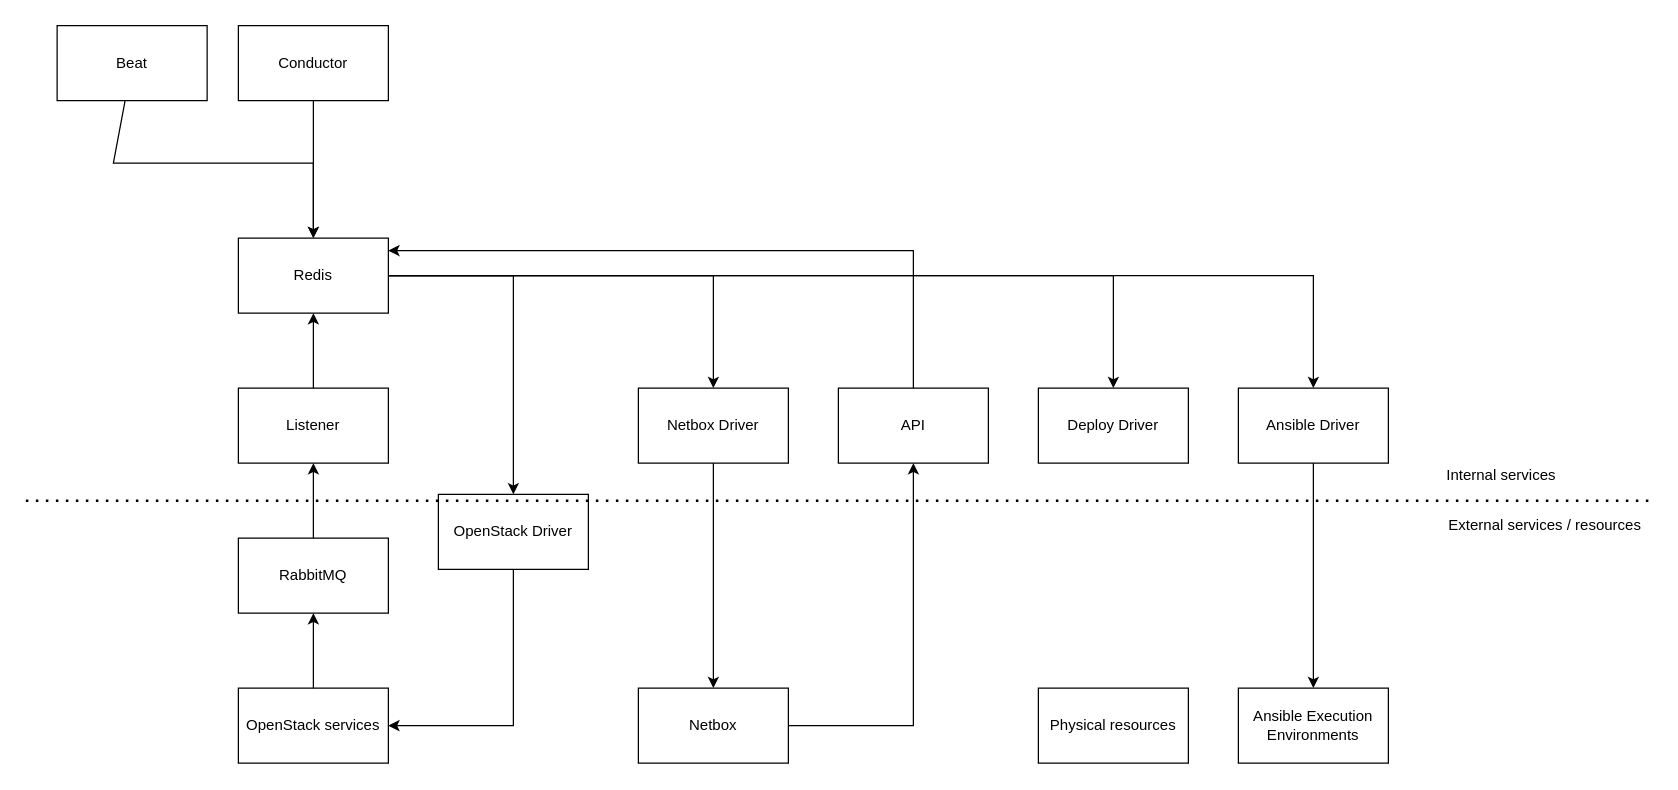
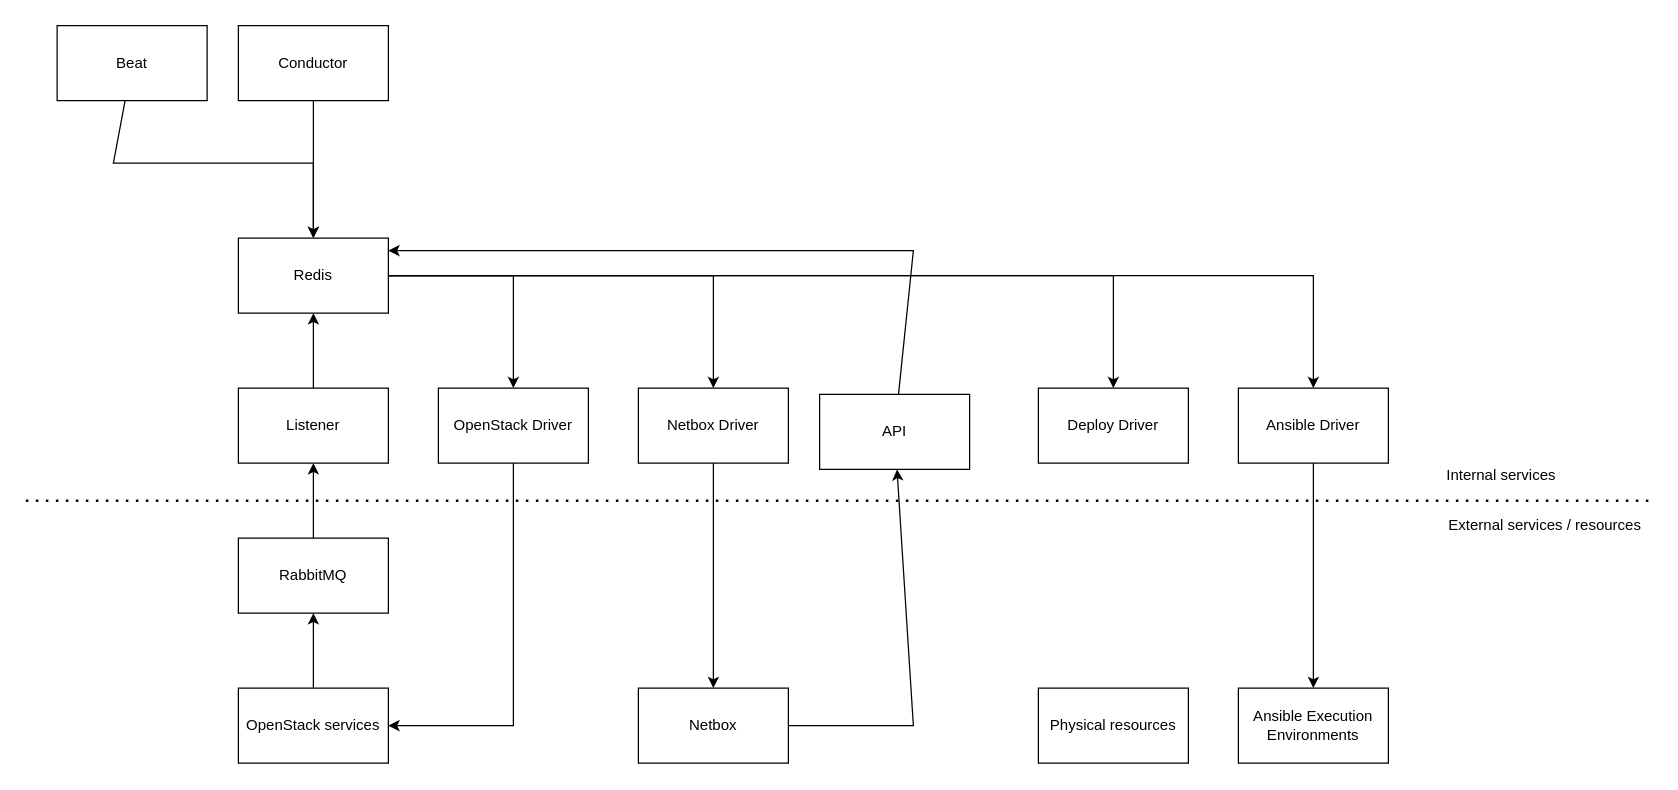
  <mxCell id="0" />
  <mxCell id="1" parent="0" />
  <mxCell id="2" value="Redis" style="rounded=0;whiteSpace=wrap;html=1;" vertex="1" parent="1"><mxGeometry x="190" y="190" width="120" height="60" as="geometry" /></mxCell>
- <mxCell id="3" value="API" style="rounded=0;whiteSpace=wrap;html=1;" vertex="1" parent="1"><mxGeometry x="670" y="310" width="120" height="60" as="geometry" /></mxCell>
+ <mxCell id="3" value="API" style="rounded=0;whiteSpace=wrap;html=1;" vertex="1" parent="1"><mxGeometry x="655" y="315" width="120" height="60" as="geometry" /></mxCell>
  <mxCell id="4" value="Conductor" style="rounded=0;whiteSpace=wrap;html=1;" vertex="1" parent="1"><mxGeometry x="190" y="20" width="120" height="60" as="geometry" /></mxCell>
  <mxCell id="5" value="Netbox Driver" style="rounded=0;whiteSpace=wrap;html=1;" vertex="1" parent="1"><mxGeometry x="510" y="310" width="120" height="60" as="geometry" /></mxCell>
- <mxCell id="6" value="OpenStack Driver" style="rounded=0;whiteSpace=wrap;html=1;" vertex="1" parent="1"><mxGeometry x="350" y="395" width="120" height="60" as="geometry" /></mxCell>
+ <mxCell id="6" value="OpenStack Driver" style="rounded=0;whiteSpace=wrap;html=1;" vertex="1" parent="1"><mxGeometry x="350" y="310" width="120" height="60" as="geometry" /></mxCell>
  <mxCell id="7" value="Deploy Driver" style="rounded=0;whiteSpace=wrap;html=1;" vertex="1" parent="1"><mxGeometry x="830" y="310" width="120" height="60" as="geometry" /></mxCell>
  <mxCell id="8" value="RabbitMQ" style="rounded=0;whiteSpace=wrap;html=1;" vertex="1" parent="1"><mxGeometry x="190" y="430" width="120" height="60" as="geometry" /></mxCell>
  <mxCell id="9" value="OpenStack services" style="rounded=0;whiteSpace=wrap;html=1;" vertex="1" parent="1"><mxGeometry x="190" y="550" width="120" height="60" as="geometry" /></mxCell>
  <mxCell id="10" value="" style="endArrow=classic;html=1;rounded=0;" edge="1" parent="1" source="9" target="8"><mxGeometry width="50" height="50" relative="1" as="geometry"><mxPoint x="170" y="400" as="sourcePoint" /><mxPoint x="220" y="350" as="targetPoint" /></mxGeometry></mxCell>
  <mxCell id="11" value="Listener" style="rounded=0;whiteSpace=wrap;html=1;" vertex="1" parent="1"><mxGeometry x="190" y="310" width="120" height="60" as="geometry" /></mxCell>
  <mxCell id="12" value="" style="endArrow=classic;html=1;rounded=0;" edge="1" parent="1" source="8" target="11"><mxGeometry width="50" height="50" relative="1" as="geometry"><mxPoint x="170" y="140" as="sourcePoint" /><mxPoint x="220" y="90" as="targetPoint" /></mxGeometry></mxCell>
  <mxCell id="13" value="" style="endArrow=classic;html=1;rounded=0;" edge="1" parent="1" source="11" target="2"><mxGeometry width="50" height="50" relative="1" as="geometry"><mxPoint x="170" y="140" as="sourcePoint" /><mxPoint x="220" y="90" as="targetPoint" /></mxGeometry></mxCell>
  <mxCell id="14" value="" style="endArrow=none;dashed=1;html=1;dashPattern=1 3;strokeWidth=2;rounded=0;" edge="1" parent="1"><mxGeometry width="50" height="50" relative="1" as="geometry"><mxPoint x="20" y="400" as="sourcePoint" /><mxPoint x="1320" y="400" as="targetPoint" /></mxGeometry></mxCell>
  <mxCell id="15" value="" style="endArrow=classic;html=1;rounded=0;" edge="1" parent="1" source="6" target="9"><mxGeometry width="50" height="50" relative="1" as="geometry"><mxPoint x="170" y="140" as="sourcePoint" /><mxPoint x="220" y="90" as="targetPoint" /><Array as="points"><mxPoint x="410" y="580" /></Array></mxGeometry></mxCell>
  <mxCell id="16" value="Netbox" style="rounded=0;whiteSpace=wrap;html=1;" vertex="1" parent="1"><mxGeometry x="510" y="550" width="120" height="60" as="geometry" /></mxCell>
  <mxCell id="17" value="" style="endArrow=classic;html=1;rounded=0;" edge="1" parent="1" source="5" target="16"><mxGeometry width="50" height="50" relative="1" as="geometry"><mxPoint x="170" y="140" as="sourcePoint" /><mxPoint x="220" y="90" as="targetPoint" /></mxGeometry></mxCell>
  <mxCell id="18" value="" style="endArrow=classic;html=1;rounded=0;" edge="1" parent="1" source="16" target="3"><mxGeometry width="50" height="50" relative="1" as="geometry"><mxPoint x="170" y="140" as="sourcePoint" /><mxPoint x="220" y="90" as="targetPoint" /><Array as="points"><mxPoint x="730" y="580" /></Array></mxGeometry></mxCell>
  <mxCell id="19" value="" style="endArrow=classic;html=1;rounded=0;" edge="1" parent="1" source="2" target="6"><mxGeometry width="50" height="50" relative="1" as="geometry"><mxPoint x="170" y="140" as="sourcePoint" /><mxPoint x="220" y="90" as="targetPoint" /><Array as="points"><mxPoint x="410" y="220" /></Array></mxGeometry></mxCell>
  <mxCell id="20" value="" style="endArrow=classic;html=1;rounded=0;" edge="1" parent="1" source="2" target="5"><mxGeometry width="50" height="50" relative="1" as="geometry"><mxPoint x="170" y="140" as="sourcePoint" /><mxPoint x="220" y="90" as="targetPoint" /><Array as="points"><mxPoint x="570" y="220" /></Array></mxGeometry></mxCell>
  <mxCell id="21" value="" style="endArrow=classic;html=1;rounded=0;" edge="1" parent="1" source="3"><mxGeometry width="50" height="50" relative="1" as="geometry"><mxPoint x="170" y="140" as="sourcePoint" /><mxPoint x="310" y="200" as="targetPoint" /><Array as="points"><mxPoint x="730" y="200" /></Array></mxGeometry></mxCell>
  <mxCell id="22" value="Beat" style="rounded=0;whiteSpace=wrap;html=1;" vertex="1" parent="1"><mxGeometry x="45" y="20" width="120" height="60" as="geometry" /></mxCell>
  <mxCell id="23" value="Physical resources" style="rounded=0;whiteSpace=wrap;html=1;" vertex="1" parent="1"><mxGeometry x="830" y="550" width="120" height="60" as="geometry" /></mxCell>
  <mxCell id="24" value="" style="endArrow=classic;html=1;rounded=0;" edge="1" parent="1" source="2" target="7"><mxGeometry width="50" height="50" relative="1" as="geometry"><mxPoint x="610" y="140" as="sourcePoint" /><mxPoint x="660" y="90" as="targetPoint" /><Array as="points"><mxPoint x="890" y="220" /></Array></mxGeometry></mxCell>
  <mxCell id="25" value="" style="endArrow=classic;html=1;rounded=0;" edge="1" parent="1" source="22" target="2"><mxGeometry width="50" height="50" relative="1" as="geometry"><mxPoint x="610" y="140" as="sourcePoint" /><mxPoint x="660" y="90" as="targetPoint" /><Array as="points"><mxPoint x="90" y="130" /><mxPoint x="250" y="130" /></Array></mxGeometry></mxCell>
  <mxCell id="26" value="" style="endArrow=classic;html=1;rounded=0;" edge="1" parent="1" source="4" target="2"><mxGeometry width="50" height="50" relative="1" as="geometry"><mxPoint x="610" y="140" as="sourcePoint" /><mxPoint x="660" y="90" as="targetPoint" /></mxGeometry></mxCell>
  <mxCell id="27" value="Ansible Driver" style="rounded=0;whiteSpace=wrap;html=1;" vertex="1" parent="1"><mxGeometry x="990" y="310" width="120" height="60" as="geometry" /></mxCell>
  <mxCell id="28" value="" style="endArrow=classic;html=1;rounded=0;" edge="1" parent="1" source="2" target="27"><mxGeometry width="50" height="50" relative="1" as="geometry"><mxPoint x="920" y="140" as="sourcePoint" /><mxPoint x="970" y="90" as="targetPoint" /><Array as="points"><mxPoint x="1050" y="220" /></Array></mxGeometry></mxCell>
  <mxCell id="29" value="Ansible Execution&lt;br&gt;Environments" style="rounded=0;whiteSpace=wrap;html=1;" vertex="1" parent="1"><mxGeometry x="990" y="550" width="120" height="60" as="geometry" /></mxCell>
  <mxCell id="30" value="" style="endArrow=classic;html=1;rounded=0;" edge="1" parent="1" source="27" target="29"><mxGeometry width="50" height="50" relative="1" as="geometry"><mxPoint x="920" y="140" as="sourcePoint" /><mxPoint x="970" y="90" as="targetPoint" /></mxGeometry></mxCell>
  <mxCell id="31" value="External services / resources" style="text;html=1;align=center;verticalAlign=middle;resizable=0;points=[];autosize=1;strokeColor=none;fillColor=none;" vertex="1" parent="1"><mxGeometry x="1150" y="410" width="170" height="20" as="geometry" /></mxCell>
  <mxCell id="32" value="Internal services" style="text;html=1;align=center;verticalAlign=middle;resizable=0;points=[];autosize=1;strokeColor=none;fillColor=none;" vertex="1" parent="1"><mxGeometry x="1150" y="370" width="100" height="20" as="geometry" /></mxCell>
